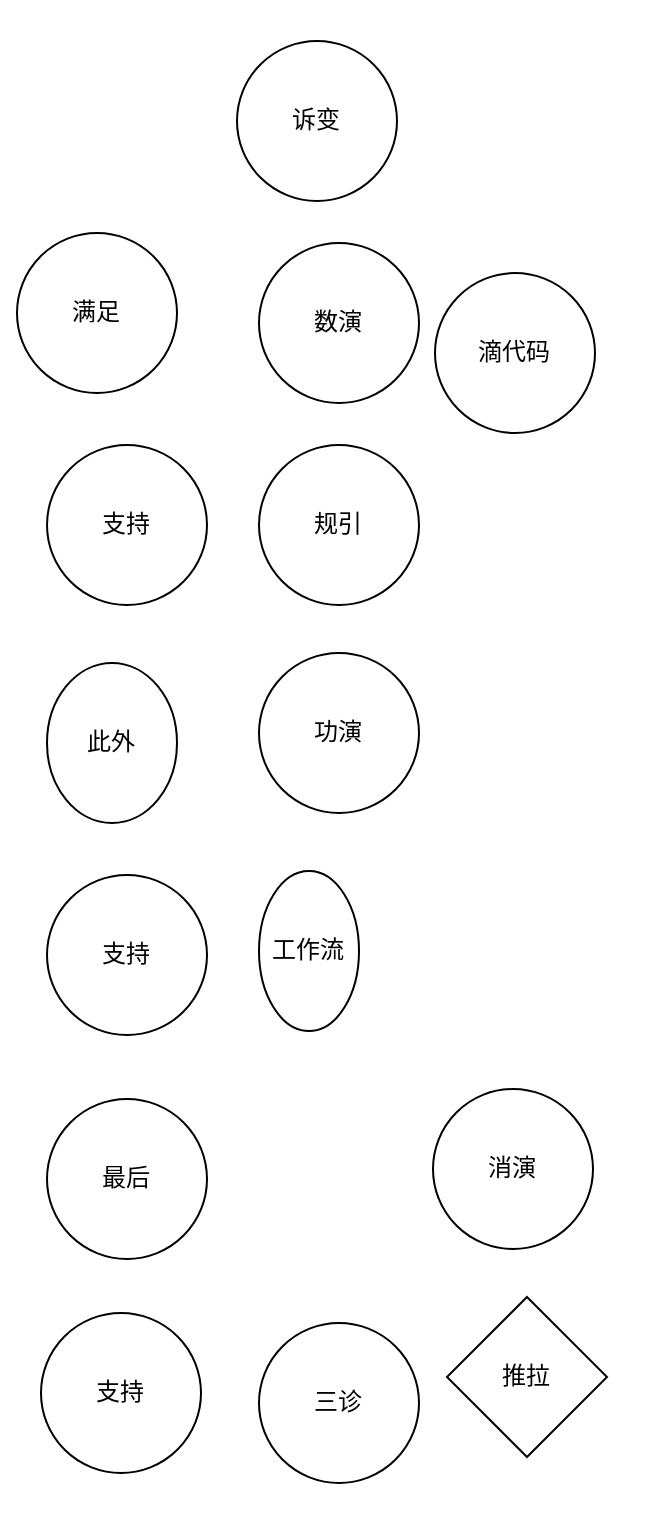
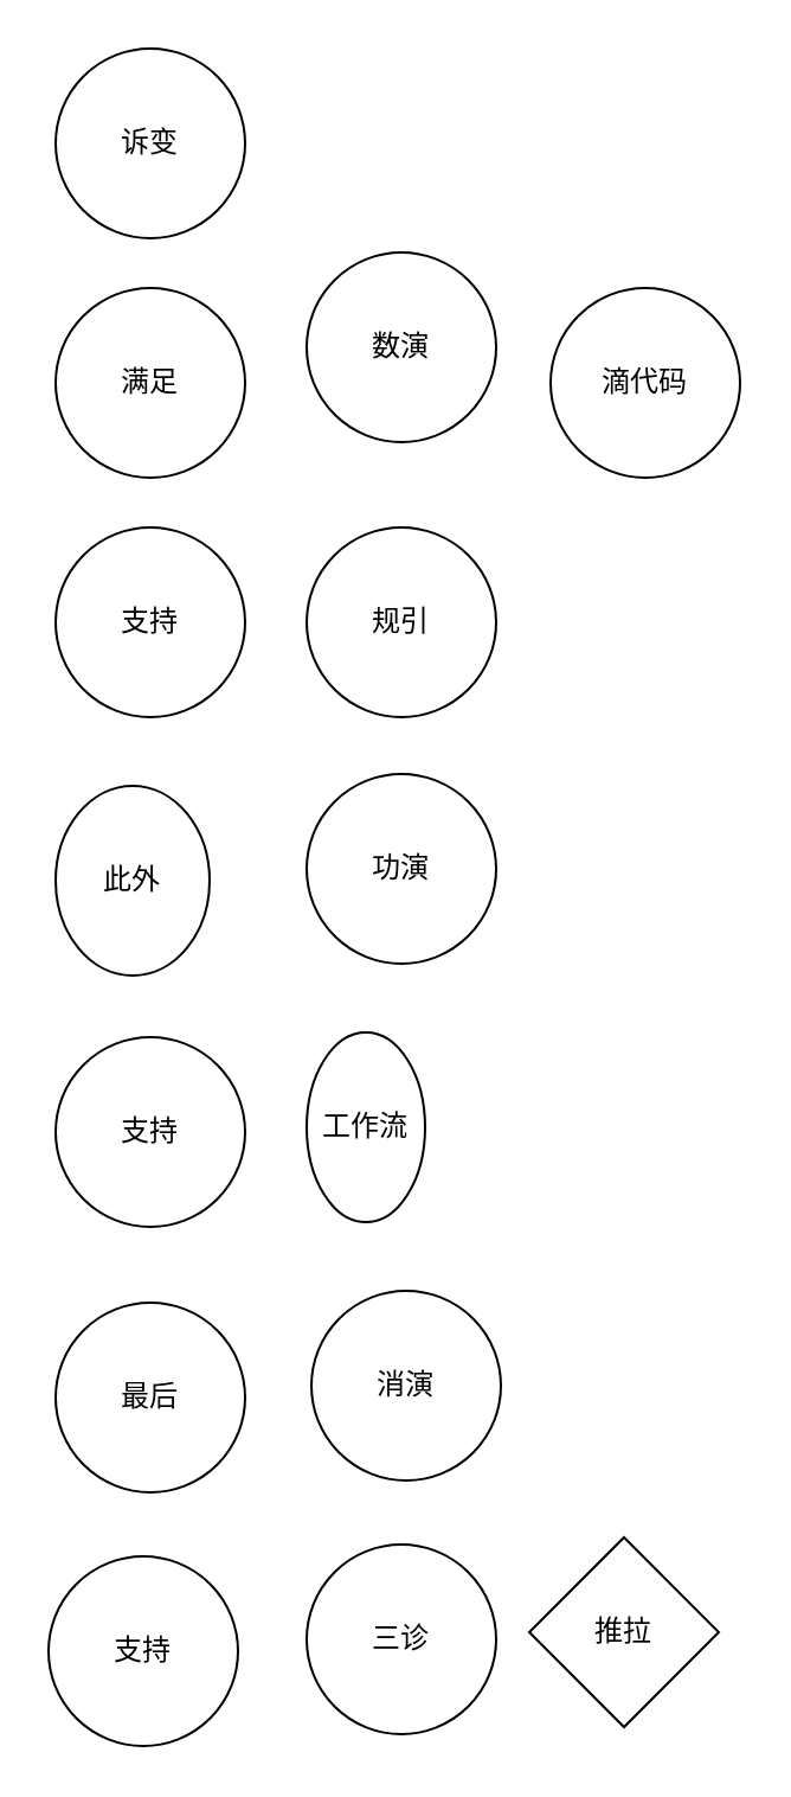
  <mxCell id="0" />
  <mxCell id="1" parent="0" />
- <mxCell id="2" value="诉变" style="ellipse;whiteSpace=wrap;html=1;" vertex="1" parent="1"><mxGeometry x="118" y="20" width="80" height="80" as="geometry" /></mxCell>
- <mxCell id="3" value="满足" style="ellipse;whiteSpace=wrap;html=1;" vertex="1" parent="1"><mxGeometry x="8" y="116" width="80" height="80" as="geometry" /></mxCell>
- <mxCell id="4" value="数演" style="ellipse;whiteSpace=wrap;html=1;" vertex="1" parent="1"><mxGeometry x="129" y="121" width="80" height="80" as="geometry" /></mxCell>
+ <mxCell id="2" value="诉变" style="ellipse;whiteSpace=wrap;html=1;" vertex="1" parent="1"><mxGeometry x="23" y="20" width="80" height="80" as="geometry" /></mxCell>
+ <mxCell id="3" value="满足" style="ellipse;whiteSpace=wrap;html=1;" vertex="1" parent="1"><mxGeometry x="23" y="121" width="80" height="80" as="geometry" /></mxCell>
+ <mxCell id="4" value="数演" style="ellipse;whiteSpace=wrap;html=1;" vertex="1" parent="1"><mxGeometry x="129" y="106" width="80" height="80" as="geometry" /></mxCell>
  <mxCell id="5" value="支持" style="ellipse;whiteSpace=wrap;html=1;" vertex="1" parent="1"><mxGeometry x="23" y="222" width="80" height="80" as="geometry" /></mxCell>
  <mxCell id="6" value="规引" style="ellipse;whiteSpace=wrap;html=1;" vertex="1" parent="1"><mxGeometry x="129" y="222" width="80" height="80" as="geometry" /></mxCell>
- <mxCell id="7" value="滴代码" style="ellipse;whiteSpace=wrap;html=1;" vertex="1" parent="1"><mxGeometry x="217" y="136" width="80" height="80" as="geometry" /></mxCell>
+ <mxCell id="7" value="滴代码" style="ellipse;whiteSpace=wrap;html=1;" vertex="1" parent="1"><mxGeometry x="232" y="121" width="80" height="80" as="geometry" /></mxCell>
  <mxCell id="8" value="功演" style="ellipse;whiteSpace=wrap;html=1;" vertex="1" parent="1"><mxGeometry x="129" y="326" width="80" height="80" as="geometry" /></mxCell>
  <mxCell id="9" value="此外" style="ellipse;whiteSpace=wrap;html=1;" vertex="1" parent="1"><mxGeometry x="23" y="331" width="65" height="80" as="geometry" /></mxCell>
  <mxCell id="10" value="支持" style="ellipse;whiteSpace=wrap;html=1;" vertex="1" parent="1"><mxGeometry x="23" y="437" width="80" height="80" as="geometry" /></mxCell>
  <mxCell id="11" value="工作流" style="ellipse;whiteSpace=wrap;html=1;" vertex="1" parent="1"><mxGeometry x="129" y="435" width="50" height="80" as="geometry" /></mxCell>
- <mxCell id="12" value="消演" style="ellipse;whiteSpace=wrap;html=1;" vertex="1" parent="1"><mxGeometry x="216" y="544" width="80" height="80" as="geometry" /></mxCell>
+ <mxCell id="12" value="消演" style="ellipse;whiteSpace=wrap;html=1;" vertex="1" parent="1"><mxGeometry x="131" y="544" width="80" height="80" as="geometry" /></mxCell>
  <mxCell id="13" value="最后" style="ellipse;whiteSpace=wrap;html=1;" vertex="1" parent="1"><mxGeometry x="23" y="549" width="80" height="80" as="geometry" /></mxCell>
  <mxCell id="14" value="支持" style="ellipse;whiteSpace=wrap;html=1;" vertex="1" parent="1"><mxGeometry x="20" y="656" width="80" height="80" as="geometry" /></mxCell>
- <mxCell id="15" value="三诊" style="ellipse;whiteSpace=wrap;html=1;" vertex="1" parent="1"><mxGeometry x="129" y="661" width="80" height="80" as="geometry" /></mxCell>
+ <mxCell id="15" value="三诊" style="ellipse;whiteSpace=wrap;html=1;" vertex="1" parent="1"><mxGeometry x="129" y="651" width="80" height="80" as="geometry" /></mxCell>
  <mxCell id="16" value="推拉" style="rhombus;whiteSpace=wrap;html=1;" vertex="1" parent="1"><mxGeometry x="223" y="648" width="80" height="80" as="geometry" /></mxCell>
